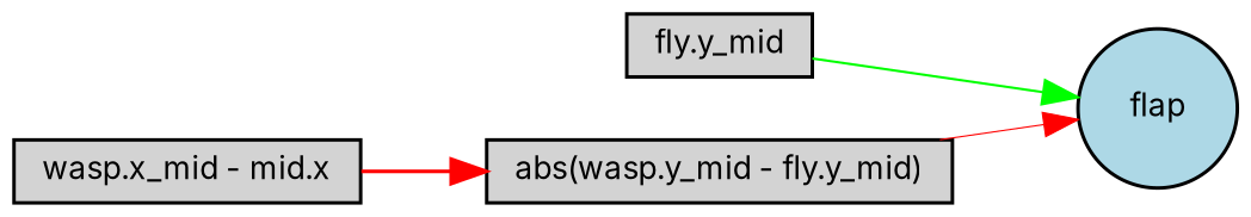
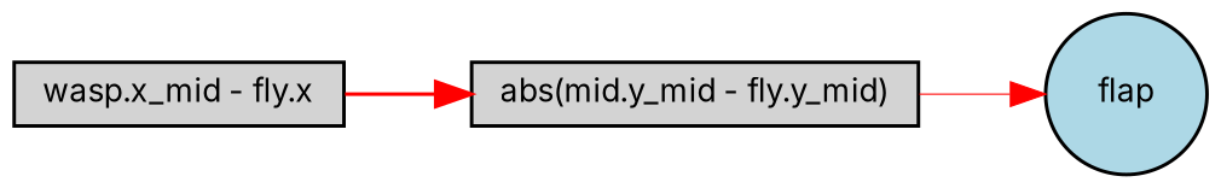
  digraph {
    fontname=Inter
    rankdir=LR
    node [fillcolor=lightgray fontname=Inter fontsize=9 shape=box style=filled]
    edge [color=red fontname=Inter style=solid]
-   "fly.y_mid" [height=0.2 width=0.2]
    flap [fillcolor=lightblue height=0.2 shape=circle width=0.2]
-   "abs(wasp.y_mid - fly.y_mid)" [height=0.2 width=0.2]
-   "wasp.x_mid - fly.x" [height=0.2 width=0.2 label="wasp.x_mid - mid.x"]
-   "fly.y_mid" -> flap [color=green penwidth=0.6861452240732756]
+   "abs(wasp.y_mid - fly.y_mid)" [height=0.2 width=0.2 label="abs(mid.y_mid - fly.y_mid)"]
+   "wasp.x_mid - fly.x" [height=0.2 width=0.2]
    "abs(wasp.y_mid - fly.y_mid)" -> flap [penwidth=0.3620562336579394]
    "wasp.x_mid - fly.x" -> "abs(wasp.y_mid - fly.y_mid)" [penwidth=1.0426551850523218]
  }
